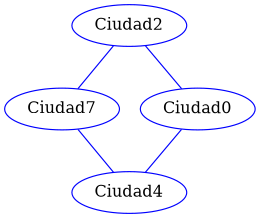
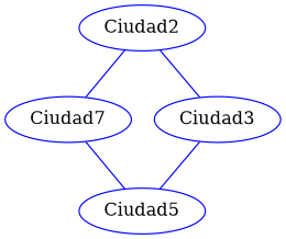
  strict graph {
    node [color=blue]
    edge [color=blue]
-   n1 [label=Ciudad4]
+   n1 [label=Ciudad5]
    n2 [label=Ciudad2]
    n3 [label=Ciudad7]
-   n4 [label=Ciudad0]
+   n4 [label=Ciudad3]
    n2 -- n3
    n2 -- n4
    n3 -- n1
    n4 -- n1
  }
